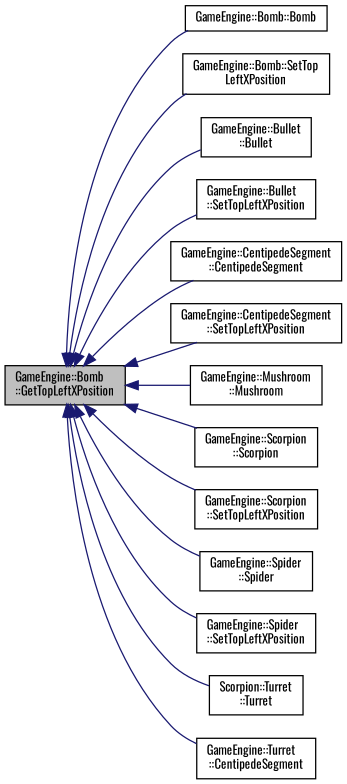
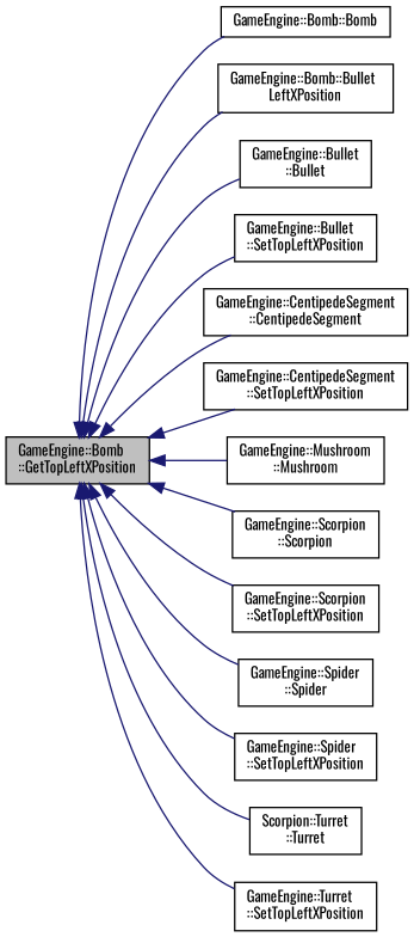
  digraph {
    fontname=Oswald
    rankdir=LR
    node [color=black fillcolor=white fontname=Oswald fontsize=10 shape=record style=filled]
    edge [color=midnightblue dir=back fontname=Oswald fontsize=10 labelfontname=Helvetica labelfontsize=10 style=solid]
    n1 [fillcolor=grey75 fontcolor=black height=0.2 label="GameEngine::Bomb\l::GetTopLeftXPosition" width=0.4]
    n2 [height=0.2 label="GameEngine::Bomb::Bomb" width=0.4]
-   n3 [height=0.2 label="GameEngine::Bomb::SetTop\lLeftXPosition" width=0.4]
+   n3 [height=0.2 label="GameEngine::Bomb::Bullet\lLeftXPosition" width=0.4]
    n4 [height=0.2 label="GameEngine::Bullet\l::Bullet" width=0.4]
    n5 [height=0.2 label="GameEngine::Bullet\l::SetTopLeftXPosition" width=0.4]
    n6 [height=0.2 label="GameEngine::CentipedeSegment\l::CentipedeSegment" width=0.4]
    n7 [height=0.2 label="GameEngine::CentipedeSegment\l::SetTopLeftXPosition" width=0.4]
    n8 [height=0.2 label="GameEngine::Mushroom\l::Mushroom" width=0.4]
    n9 [height=0.2 label="GameEngine::Scorpion\l::Scorpion" width=0.4]
    n10 [height=0.2 label="GameEngine::Scorpion\l::SetTopLeftXPosition" width=0.4]
    n11 [height=0.2 label="GameEngine::Spider\l::Spider" width=0.4]
    n12 [height=0.2 label="GameEngine::Spider\l::SetTopLeftXPosition" width=0.4]
    n13 [height=0.2 label="Scorpion::Turret\l::Turret" width=0.4]
-   n14 [height=0.2 label="GameEngine::Turret\l::CentipedeSegment" width=0.4]
+   n14 [height=0.2 label="GameEngine::Turret\l::SetTopLeftXPosition" width=0.4]
    n1 -> n2
    n1 -> n3
    n1 -> n4
    n1 -> n5
    n1 -> n6
    n1 -> n7
    n1 -> n8
    n1 -> n9
    n1 -> n10
    n1 -> n11
    n1 -> n12
    n1 -> n13
    n1 -> n14
  }
